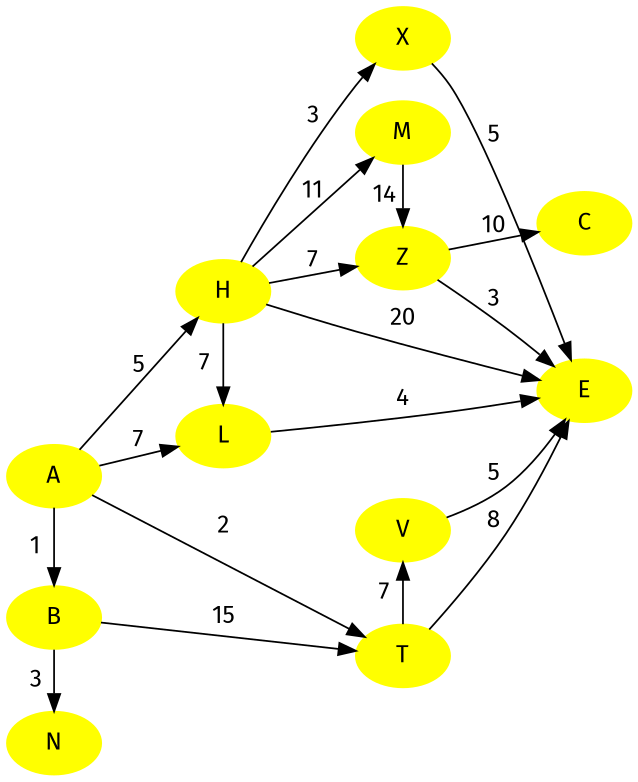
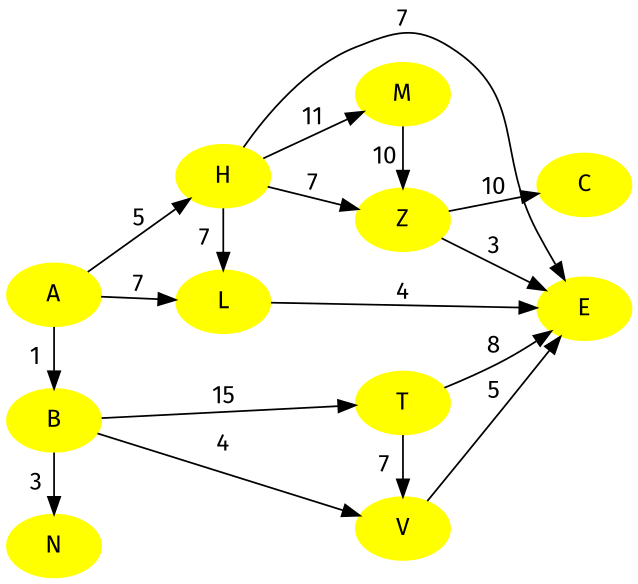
  digraph {
    fontname="Fira Sans"
    rankdir=LR
    node [color=yellow fontname="Fira Sans" shape=oval style=filled]
    edge [fontname="Fira Sans"]
    A
    N
    B
    L
    H
    T
    Z
    V
-   X
    C
    E
    M
    subgraph sub_1 {
      rank=same
      A
      N
      B
    }
    subgraph sub_2 {
      rank=same
      L
      H
    }
    subgraph sub_3 {
      rank=same
      T
      Z
      V
-     X
    }
    subgraph sub_4 {
      rank=same
      C
      E
    }
    subgraph sub_5 {
      rank=same
      Z
      M
    }
    A -> B [label=1]
    A -> L [label=7]
    A -> H [label=5]
-   A -> T [label=2]
    B -> N [label=3]
    B -> T [label=15]
+   B -> V [label=4]
    L -> E [label=4]
    H -> L [label=7]
    H -> Z [label=7]
-   H -> X [label=3]
-   H -> E [label=20]
+   H -> E [label=7]
    H -> M [label=11]
    T -> V [label=7]
    T -> E [label=8]
    Z -> C [label=10]
    Z -> E [label=3]
    V -> E [label=5]
-   X -> E [label=5]
-   M -> Z [label=14]
+   M -> Z [label=10]
  }
